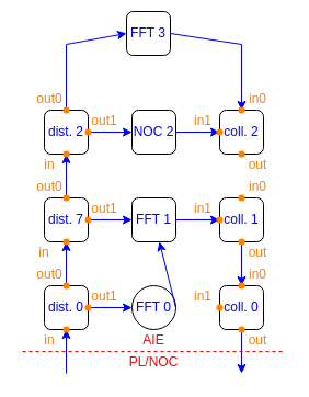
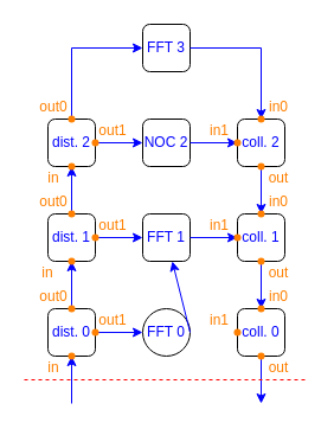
  <mxCell id="0" />
  <mxCell id="1" parent="0" />
- <mxCell id="2" value="&lt;font color=&quot;#0000ff&quot;&gt;FFT 3&lt;/font&gt;" style="rounded=1;whiteSpace=wrap;html=1;" vertex="1" parent="1"><mxGeometry x="115" y="10" width="40" height="40" as="geometry" /></mxCell>
+ <mxCell id="2" value="&lt;font color=&quot;#0000ff&quot;&gt;FFT 3&lt;/font&gt;" style="rounded=1;whiteSpace=wrap;html=1;" vertex="1" parent="1"><mxGeometry x="120" y="20" width="40" height="40" as="geometry" /></mxCell>
  <mxCell id="3" value="&lt;font color=&quot;#0000ff&quot;&gt;NOC 2&lt;/font&gt;" style="rounded=1;whiteSpace=wrap;html=1;" vertex="1" parent="1"><mxGeometry x="120" y="100" width="40" height="40" as="geometry" /></mxCell>
  <mxCell id="4" value="&lt;font color=&quot;#0000ff&quot;&gt;FFT 1&lt;/font&gt;" style="rounded=1;whiteSpace=wrap;html=1;" vertex="1" parent="1"><mxGeometry x="120" y="180" width="40" height="40" as="geometry" /></mxCell>
  <mxCell id="5" value="&lt;font color=&quot;#0000ff&quot;&gt;FFT 0&lt;/font&gt;" style="ellipse;whiteSpace=wrap;html=1;" vertex="1" parent="1"><mxGeometry x="120" y="260" width="40" height="40" as="geometry" /></mxCell>
  <mxCell id="6" value="&lt;font color=&quot;#0000ff&quot;&gt;dist. 2&lt;/font&gt;" style="rounded=1;whiteSpace=wrap;html=1;" vertex="1" parent="1"><mxGeometry x="40" y="100" width="40" height="40" as="geometry" /></mxCell>
- <mxCell id="7" value="&lt;font color=&quot;#0000ff&quot;&gt;dist. 7&lt;/font&gt;" style="rounded=1;whiteSpace=wrap;html=1;" vertex="1" parent="1"><mxGeometry x="40" y="180" width="40" height="40" as="geometry" /></mxCell>
+ <mxCell id="7" value="&lt;font color=&quot;#0000ff&quot;&gt;dist. 1&lt;/font&gt;" style="rounded=1;whiteSpace=wrap;html=1;" vertex="1" parent="1"><mxGeometry x="40" y="180" width="40" height="40" as="geometry" /></mxCell>
  <mxCell id="8" value="&lt;font color=&quot;#0000ff&quot;&gt;dist. 0&lt;/font&gt;" style="rounded=1;whiteSpace=wrap;html=1;" vertex="1" parent="1"><mxGeometry x="40" y="260" width="40" height="40" as="geometry" /></mxCell>
  <mxCell id="9" value="&lt;font color=&quot;#0000ff&quot;&gt;coll. 2&lt;/font&gt;" style="rounded=1;whiteSpace=wrap;html=1;" vertex="1" parent="1"><mxGeometry x="200" y="100" width="40" height="40" as="geometry" /></mxCell>
  <mxCell id="10" value="&lt;font color=&quot;#0000ff&quot;&gt;coll. 1&lt;/font&gt;" style="rounded=1;whiteSpace=wrap;html=1;" vertex="1" parent="1"><mxGeometry x="200" y="180" width="40" height="40" as="geometry" /></mxCell>
  <mxCell id="11" value="&lt;font color=&quot;#0000ff&quot;&gt;coll. 0&lt;/font&gt;" style="rounded=1;whiteSpace=wrap;html=1;" vertex="1" parent="1"><mxGeometry x="200" y="260" width="40" height="40" as="geometry" /></mxCell>
  <mxCell id="12" value="" style="endArrow=classic;html=1;rounded=0;strokeColor=#0000FF;fontColor=#FF0000;entryX=0;entryY=0.5;entryDx=0;entryDy=0;exitX=0.5;exitY=0;exitDx=0;exitDy=0;" edge="1" parent="1" source="6" target="2"><mxGeometry width="50" height="50" relative="1" as="geometry"><mxPoint x="-220" y="-30" as="sourcePoint" /><mxPoint x="-170" y="-80" as="targetPoint" /><Array as="points"><mxPoint x="60" y="40" /></Array></mxGeometry></mxCell>
  <mxCell id="13" value="" style="endArrow=classic;html=1;rounded=0;strokeColor=#0000FF;fontColor=#FF0000;entryX=0.5;entryY=1;entryDx=0;entryDy=0;exitX=0.5;exitY=0;exitDx=0;exitDy=0;" edge="1" parent="1" source="8" target="7"><mxGeometry width="50" height="50" relative="1" as="geometry"><mxPoint x="-220" y="-10" as="sourcePoint" /><mxPoint x="-170" y="-60" as="targetPoint" /></mxGeometry></mxCell>
  <mxCell id="14" value="" style="endArrow=classic;html=1;rounded=0;strokeColor=#0000FF;fontColor=#FF0000;entryX=0.5;entryY=1;entryDx=0;entryDy=0;exitX=0.5;exitY=0;exitDx=0;exitDy=0;" edge="1" parent="1" source="7" target="6"><mxGeometry width="50" height="50" relative="1" as="geometry"><mxPoint x="-220" y="-30" as="sourcePoint" /><mxPoint x="110" y="240" as="targetPoint" /></mxGeometry></mxCell>
  <mxCell id="15" value="" style="endArrow=classic;html=1;rounded=0;strokeColor=#0000FF;fontColor=#FF0000;entryX=0;entryY=0.5;entryDx=0;entryDy=0;exitX=1;exitY=0.5;exitDx=0;exitDy=0;" edge="1" parent="1" source="8" target="5"><mxGeometry width="50" height="50" relative="1" as="geometry"><mxPoint x="-220" y="-10" as="sourcePoint" /><mxPoint x="-170" y="-60" as="targetPoint" /></mxGeometry></mxCell>
  <mxCell id="16" value="" style="endArrow=classic;html=1;rounded=0;strokeColor=#0000FF;fontColor=#FF0000;entryX=0;entryY=0.5;entryDx=0;entryDy=0;exitX=1;exitY=0.5;exitDx=0;exitDy=0;" edge="1" parent="1" source="7" target="4"><mxGeometry width="50" height="50" relative="1" as="geometry"><mxPoint x="-220" y="-10" as="sourcePoint" /><mxPoint x="-170" y="-60" as="targetPoint" /></mxGeometry></mxCell>
  <mxCell id="17" value="" style="endArrow=classic;html=1;rounded=0;strokeColor=#0000FF;fontColor=#FF0000;entryX=0;entryY=0.5;entryDx=0;entryDy=0;exitX=1;exitY=0.5;exitDx=0;exitDy=0;" edge="1" parent="1" source="6" target="3"><mxGeometry width="50" height="50" relative="1" as="geometry"><mxPoint x="-220" y="-30" as="sourcePoint" /><mxPoint x="-170" y="-80" as="targetPoint" /></mxGeometry></mxCell>
  <mxCell id="18" value="" style="endArrow=classic;html=1;rounded=0;strokeColor=#0000FF;fontColor=#FF0000;entryX=0;entryY=0.5;entryDx=0;entryDy=0;exitX=1;exitY=0.5;exitDx=0;exitDy=0;" edge="1" parent="1" source="4" target="10"><mxGeometry width="50" height="50" relative="1" as="geometry"><mxPoint x="-220" y="-10" as="sourcePoint" /><mxPoint x="-170" y="-60" as="targetPoint" /></mxGeometry></mxCell>
  <mxCell id="19" value="" style="endArrow=classic;html=1;rounded=0;strokeColor=#0000FF;fontColor=#FF0000;entryX=0;entryY=0.5;entryDx=0;entryDy=0;exitX=1;exitY=0.5;exitDx=0;exitDy=0;" edge="1" parent="1" source="3" target="9"><mxGeometry width="50" height="50" relative="1" as="geometry"><mxPoint x="-220" y="-30" as="sourcePoint" /><mxPoint x="-170" y="-80" as="targetPoint" /></mxGeometry></mxCell>
+ <mxCell id="20" value="" style="endArrow=classic;html=1;rounded=0;strokeColor=#0000FF;fontColor=#FF0000;entryX=0.5;entryY=0;entryDx=0;entryDy=0;exitX=0.5;exitY=1;exitDx=0;exitDy=0;" edge="1" parent="1" source="9" target="10"><mxGeometry width="50" height="50" relative="1" as="geometry"><mxPoint x="-220" y="-30" as="sourcePoint" /><mxPoint x="-170" y="-80" as="targetPoint" /></mxGeometry></mxCell>
  <mxCell id="21" value="" style="endArrow=classic;html=1;rounded=0;strokeColor=#0000FF;fontColor=#FF0000;entryX=0.5;entryY=0;entryDx=0;entryDy=0;exitX=1;exitY=0.5;exitDx=0;exitDy=0;" edge="1" parent="1" source="2" target="9"><mxGeometry width="50" height="50" relative="1" as="geometry"><mxPoint x="-220" y="-30" as="sourcePoint" /><mxPoint x="-170" y="-80" as="targetPoint" /><Array as="points"><mxPoint x="220" y="40" /></Array></mxGeometry></mxCell>
  <mxCell id="22" value="" style="endArrow=classic;html=1;rounded=0;strokeColor=#0000FF;fontColor=#FF0000;entryX=0.5;entryY=1;entryDx=0;entryDy=0;" edge="1" parent="1" target="8"><mxGeometry width="50" height="50" relative="1" as="geometry"><mxPoint x="60" y="340" as="sourcePoint" /><mxPoint x="-190" y="-40" as="targetPoint" /></mxGeometry></mxCell>
  <mxCell id="23" value="" style="endArrow=classic;html=1;rounded=0;strokeColor=#0000FF;fontColor=#FF0000;exitX=0.5;exitY=1;exitDx=0;exitDy=0;" edge="1" parent="1" source="11"><mxGeometry width="50" height="50" relative="1" as="geometry"><mxPoint x="-200" y="10" as="sourcePoint" /><mxPoint x="220" y="340" as="targetPoint" /></mxGeometry></mxCell>
  <mxCell id="24" value="" style="endArrow=classic;html=1;rounded=0;strokeColor=#0000FF;fontColor=#FF0000;exitX=1;exitY=0.5;exitDx=0;exitDy=0;" edge="1" parent="1" source="5" target="4"><mxGeometry width="50" height="50" relative="1" as="geometry"><mxPoint x="-220" y="10" as="sourcePoint" /><mxPoint x="-170" y="-40" as="targetPoint" /></mxGeometry></mxCell>
  <mxCell id="25" value="" style="endArrow=classic;html=1;rounded=0;strokeColor=#0000FF;fontColor=#FF0000;entryX=0.5;entryY=0;entryDx=0;entryDy=0;exitX=0.5;exitY=1;exitDx=0;exitDy=0;" edge="1" parent="1" source="10" target="11"><mxGeometry width="50" height="50" relative="1" as="geometry"><mxPoint x="-200" y="-10" as="sourcePoint" /><mxPoint x="-150" y="-60" as="targetPoint" /></mxGeometry></mxCell>
  <mxCell id="26" value="" style="endArrow=none;html=1;rounded=0;strokeColor=#FF0000;dashed=1;" edge="1" parent="1"><mxGeometry width="50" height="50" relative="1" as="geometry"><mxPoint x="20" y="320" as="sourcePoint" /><mxPoint x="260" y="320" as="targetPoint" /></mxGeometry></mxCell>
- <mxCell id="27" value="&lt;font color=&quot;#ff0000&quot;&gt;AIE&lt;/font&gt;" style="text;html=1;strokeColor=none;fillColor=none;align=center;verticalAlign=middle;whiteSpace=wrap;rounded=0;" vertex="1" parent="1"><mxGeometry x="110" y="300" width="60" height="20" as="geometry" /></mxCell>
- <mxCell id="28" value="&lt;font color=&quot;#ff0000&quot;&gt;PL/NOC&lt;/font&gt;" style="text;html=1;strokeColor=none;fillColor=none;align=center;verticalAlign=middle;whiteSpace=wrap;rounded=0;" vertex="1" parent="1"><mxGeometry x="110" y="320" width="60" height="20" as="geometry" /></mxCell>
  <mxCell id="29" value="" style="shape=waypoint;sketch=0;fillStyle=solid;size=6;pointerEvents=1;points=[];fillColor=none;resizable=0;rotatable=0;perimeter=centerPerimeter;snapToPoint=1;fontColor=#FF0000;strokeColor=#FF8000;" vertex="1" parent="1"><mxGeometry x="50" y="90" width="20" height="20" as="geometry" /></mxCell>
  <mxCell id="30" value="" style="shape=waypoint;sketch=0;fillStyle=solid;size=6;pointerEvents=1;points=[];fillColor=none;resizable=0;rotatable=0;perimeter=centerPerimeter;snapToPoint=1;fontColor=#FF0000;strokeColor=#FF8000;" vertex="1" parent="1"><mxGeometry x="70" y="110" width="20" height="20" as="geometry" /></mxCell>
  <mxCell id="31" value="" style="shape=waypoint;sketch=0;fillStyle=solid;size=6;pointerEvents=1;points=[];fillColor=none;resizable=0;rotatable=0;perimeter=centerPerimeter;snapToPoint=1;fontColor=#FF0000;strokeColor=#FF8000;" vertex="1" parent="1"><mxGeometry x="50" y="130" width="20" height="20" as="geometry" /></mxCell>
  <mxCell id="32" value="&lt;font color=&quot;#ff8000&quot;&gt;out0&lt;/font&gt;" style="text;html=1;strokeColor=none;fillColor=none;align=center;verticalAlign=middle;whiteSpace=wrap;rounded=0;fontColor=#FF0000;" vertex="1" parent="1"><mxGeometry x="30" y="80" width="30" height="20" as="geometry" /></mxCell>
  <mxCell id="33" value="&lt;font color=&quot;#ff8000&quot;&gt;out1&lt;/font&gt;" style="text;html=1;strokeColor=none;fillColor=none;align=center;verticalAlign=middle;whiteSpace=wrap;rounded=0;fontColor=#FF0000;" vertex="1" parent="1"><mxGeometry x="80" y="100" width="30" height="20" as="geometry" /></mxCell>
  <mxCell id="34" value="" style="shape=waypoint;sketch=0;fillStyle=solid;size=6;pointerEvents=1;points=[];fillColor=none;resizable=0;rotatable=0;perimeter=centerPerimeter;snapToPoint=1;fontColor=#FF0000;strokeColor=#FF8000;" vertex="1" parent="1"><mxGeometry x="210" y="90" width="20" height="20" as="geometry" /></mxCell>
  <mxCell id="35" value="" style="shape=waypoint;sketch=0;fillStyle=solid;size=6;pointerEvents=1;points=[];fillColor=none;resizable=0;rotatable=0;perimeter=centerPerimeter;snapToPoint=1;fontColor=#FF0000;strokeColor=#FF8000;" vertex="1" parent="1"><mxGeometry x="190" y="110" width="20" height="20" as="geometry" /></mxCell>
  <mxCell id="36" value="" style="shape=waypoint;sketch=0;fillStyle=solid;size=6;pointerEvents=1;points=[];fillColor=none;resizable=0;rotatable=0;perimeter=centerPerimeter;snapToPoint=1;fontColor=#FF0000;strokeColor=#FF8000;" vertex="1" parent="1"><mxGeometry x="210" y="130" width="20" height="20" as="geometry" /></mxCell>
  <mxCell id="37" value="&lt;font color=&quot;#ff8000&quot;&gt;in0&lt;/font&gt;" style="text;html=1;strokeColor=none;fillColor=none;align=center;verticalAlign=middle;whiteSpace=wrap;rounded=0;fontColor=#FF0000;" vertex="1" parent="1"><mxGeometry x="220" y="80" width="30" height="20" as="geometry" /></mxCell>
  <mxCell id="38" value="&lt;font color=&quot;#ff8000&quot;&gt;in1&lt;/font&gt;" style="text;html=1;strokeColor=none;fillColor=none;align=center;verticalAlign=middle;whiteSpace=wrap;rounded=0;fontColor=#FF0000;" vertex="1" parent="1"><mxGeometry x="170" y="100" width="30" height="20" as="geometry" /></mxCell>
  <mxCell id="39" value="&lt;font color=&quot;#ff8000&quot;&gt;in&lt;/font&gt;" style="text;html=1;strokeColor=none;fillColor=none;align=center;verticalAlign=middle;whiteSpace=wrap;rounded=0;fontColor=#FF0000;" vertex="1" parent="1"><mxGeometry x="30" y="140" width="30" height="20" as="geometry" /></mxCell>
  <mxCell id="40" value="&lt;font color=&quot;#ff8000&quot;&gt;out&lt;/font&gt;" style="text;html=1;strokeColor=none;fillColor=none;align=center;verticalAlign=middle;whiteSpace=wrap;rounded=0;fontColor=#FF0000;" vertex="1" parent="1"><mxGeometry x="220" y="140" width="30" height="20" as="geometry" /></mxCell>
  <mxCell id="41" value="" style="shape=waypoint;sketch=0;fillStyle=solid;size=6;pointerEvents=1;points=[];fillColor=none;resizable=0;rotatable=0;perimeter=centerPerimeter;snapToPoint=1;fontColor=#FF0000;strokeColor=#FF8000;" vertex="1" parent="1"><mxGeometry x="50" y="170" width="20" height="20" as="geometry" /></mxCell>
  <mxCell id="42" value="" style="shape=waypoint;sketch=0;fillStyle=solid;size=6;pointerEvents=1;points=[];fillColor=none;resizable=0;rotatable=0;perimeter=centerPerimeter;snapToPoint=1;fontColor=#FF0000;strokeColor=#FF8000;" vertex="1" parent="1"><mxGeometry x="70" y="190" width="20" height="20" as="geometry" /></mxCell>
  <mxCell id="43" value="" style="shape=waypoint;sketch=0;fillStyle=solid;size=6;pointerEvents=1;points=[];fillColor=none;resizable=0;rotatable=0;perimeter=centerPerimeter;snapToPoint=1;fontColor=#FF0000;strokeColor=#FF8000;" vertex="1" parent="1"><mxGeometry x="50" y="210" width="20" height="20" as="geometry" /></mxCell>
  <mxCell id="44" value="&lt;font color=&quot;#ff8000&quot;&gt;out0&lt;/font&gt;" style="text;html=1;strokeColor=none;fillColor=none;align=center;verticalAlign=middle;whiteSpace=wrap;rounded=0;fontColor=#FF0000;" vertex="1" parent="1"><mxGeometry x="30" y="160" width="30" height="20" as="geometry" /></mxCell>
  <mxCell id="45" value="&lt;font color=&quot;#ff8000&quot;&gt;out1&lt;/font&gt;" style="text;html=1;strokeColor=none;fillColor=none;align=center;verticalAlign=middle;whiteSpace=wrap;rounded=0;fontColor=#FF0000;" vertex="1" parent="1"><mxGeometry x="80" y="180" width="30" height="20" as="geometry" /></mxCell>
  <mxCell id="46" value="&lt;font color=&quot;#ff8000&quot;&gt;in&lt;/font&gt;" style="text;html=1;strokeColor=none;fillColor=none;align=center;verticalAlign=middle;whiteSpace=wrap;rounded=0;fontColor=#FF0000;" vertex="1" parent="1"><mxGeometry x="20" y="220" width="40" height="20" as="geometry" /></mxCell>
  <mxCell id="47" value="" style="shape=waypoint;sketch=0;fillStyle=solid;size=6;pointerEvents=1;points=[];fillColor=none;resizable=0;rotatable=0;perimeter=centerPerimeter;snapToPoint=1;fontColor=#FF0000;strokeColor=#FF8000;" vertex="1" parent="1"><mxGeometry x="50" y="250" width="20" height="20" as="geometry" /></mxCell>
  <mxCell id="48" value="" style="shape=waypoint;sketch=0;fillStyle=solid;size=6;pointerEvents=1;points=[];fillColor=none;resizable=0;rotatable=0;perimeter=centerPerimeter;snapToPoint=1;fontColor=#FF0000;strokeColor=#FF8000;" vertex="1" parent="1"><mxGeometry x="70" y="270" width="20" height="20" as="geometry" /></mxCell>
  <mxCell id="49" value="" style="shape=waypoint;sketch=0;fillStyle=solid;size=6;pointerEvents=1;points=[];fillColor=none;resizable=0;rotatable=0;perimeter=centerPerimeter;snapToPoint=1;fontColor=#FF0000;strokeColor=#FF8000;" vertex="1" parent="1"><mxGeometry x="50" y="290" width="20" height="20" as="geometry" /></mxCell>
  <mxCell id="50" value="&lt;font color=&quot;#ff8000&quot;&gt;out0&lt;/font&gt;" style="text;html=1;strokeColor=none;fillColor=none;align=center;verticalAlign=middle;whiteSpace=wrap;rounded=0;fontColor=#FF0000;" vertex="1" parent="1"><mxGeometry x="30" y="240" width="30" height="20" as="geometry" /></mxCell>
  <mxCell id="51" value="&lt;font color=&quot;#ff8000&quot;&gt;out1&lt;/font&gt;" style="text;html=1;strokeColor=none;fillColor=none;align=center;verticalAlign=middle;whiteSpace=wrap;rounded=0;fontColor=#FF0000;" vertex="1" parent="1"><mxGeometry x="80" y="260" width="30" height="20" as="geometry" /></mxCell>
  <mxCell id="52" value="&lt;font color=&quot;#ff8000&quot;&gt;in&lt;/font&gt;" style="text;html=1;strokeColor=none;fillColor=none;align=center;verticalAlign=middle;whiteSpace=wrap;rounded=0;fontColor=#FF0000;" vertex="1" parent="1"><mxGeometry x="30" y="300" width="30" height="20" as="geometry" /></mxCell>
  <mxCell id="53" value="" style="shape=waypoint;sketch=0;fillStyle=solid;size=6;pointerEvents=1;points=[];fillColor=none;resizable=0;rotatable=0;perimeter=centerPerimeter;snapToPoint=1;fontColor=#FF0000;strokeColor=#FF8000;" vertex="1" parent="1"><mxGeometry x="210" y="170" width="20" height="20" as="geometry" /></mxCell>
  <mxCell id="54" value="" style="shape=waypoint;sketch=0;fillStyle=solid;size=6;pointerEvents=1;points=[];fillColor=none;resizable=0;rotatable=0;perimeter=centerPerimeter;snapToPoint=1;fontColor=#FF0000;strokeColor=#FF8000;" vertex="1" parent="1"><mxGeometry x="190" y="190" width="20" height="20" as="geometry" /></mxCell>
  <mxCell id="55" value="" style="shape=waypoint;sketch=0;fillStyle=solid;size=6;pointerEvents=1;points=[];fillColor=none;resizable=0;rotatable=0;perimeter=centerPerimeter;snapToPoint=1;fontColor=#FF0000;strokeColor=#FF8000;" vertex="1" parent="1"><mxGeometry x="210" y="210" width="20" height="20" as="geometry" /></mxCell>
  <mxCell id="56" value="&lt;font color=&quot;#ff8000&quot;&gt;in0&lt;/font&gt;" style="text;html=1;strokeColor=none;fillColor=none;align=center;verticalAlign=middle;whiteSpace=wrap;rounded=0;fontColor=#FF0000;" vertex="1" parent="1"><mxGeometry x="220" y="160" width="30" height="20" as="geometry" /></mxCell>
  <mxCell id="57" value="&lt;font color=&quot;#ff8000&quot;&gt;in1&lt;/font&gt;" style="text;html=1;strokeColor=none;fillColor=none;align=center;verticalAlign=middle;whiteSpace=wrap;rounded=0;fontColor=#FF0000;" vertex="1" parent="1"><mxGeometry x="170" y="180" width="30" height="20" as="geometry" /></mxCell>
  <mxCell id="58" value="&lt;font color=&quot;#ff8000&quot;&gt;out&lt;/font&gt;" style="text;html=1;strokeColor=none;fillColor=none;align=center;verticalAlign=middle;whiteSpace=wrap;rounded=0;fontColor=#FF0000;" vertex="1" parent="1"><mxGeometry x="220" y="220" width="30" height="20" as="geometry" /></mxCell>
  <mxCell id="59" value="" style="shape=waypoint;sketch=0;fillStyle=solid;size=6;pointerEvents=1;points=[];fillColor=none;resizable=0;rotatable=0;perimeter=centerPerimeter;snapToPoint=1;fontColor=#FF0000;strokeColor=#FF8000;" vertex="1" parent="1"><mxGeometry x="210" y="250" width="20" height="20" as="geometry" /></mxCell>
  <mxCell id="60" value="" style="shape=waypoint;sketch=0;fillStyle=solid;size=6;pointerEvents=1;points=[];fillColor=none;resizable=0;rotatable=0;perimeter=centerPerimeter;snapToPoint=1;fontColor=#FF0000;strokeColor=#FF8000;" vertex="1" parent="1"><mxGeometry x="190" y="270" width="20" height="20" as="geometry" /></mxCell>
  <mxCell id="61" value="" style="shape=waypoint;sketch=0;fillStyle=solid;size=6;pointerEvents=1;points=[];fillColor=none;resizable=0;rotatable=0;perimeter=centerPerimeter;snapToPoint=1;fontColor=#FF0000;strokeColor=#FF8000;" vertex="1" parent="1"><mxGeometry x="210" y="290" width="20" height="20" as="geometry" /></mxCell>
  <mxCell id="62" value="&lt;font color=&quot;#ff8000&quot;&gt;in0&lt;/font&gt;" style="text;html=1;strokeColor=none;fillColor=none;align=center;verticalAlign=middle;whiteSpace=wrap;rounded=0;fontColor=#FF0000;" vertex="1" parent="1"><mxGeometry x="220" y="240" width="30" height="20" as="geometry" /></mxCell>
  <mxCell id="63" value="&lt;font color=&quot;#ff8000&quot;&gt;in1&lt;/font&gt;" style="text;html=1;strokeColor=none;fillColor=none;align=center;verticalAlign=middle;whiteSpace=wrap;rounded=0;fontColor=#FF0000;" vertex="1" parent="1"><mxGeometry x="170" y="260" width="30" height="20" as="geometry" /></mxCell>
  <mxCell id="64" value="&lt;font color=&quot;#ff8000&quot;&gt;out&lt;/font&gt;" style="text;html=1;strokeColor=none;fillColor=none;align=center;verticalAlign=middle;whiteSpace=wrap;rounded=0;fontColor=#FF0000;" vertex="1" parent="1"><mxGeometry x="220" y="300" width="30" height="20" as="geometry" /></mxCell>
